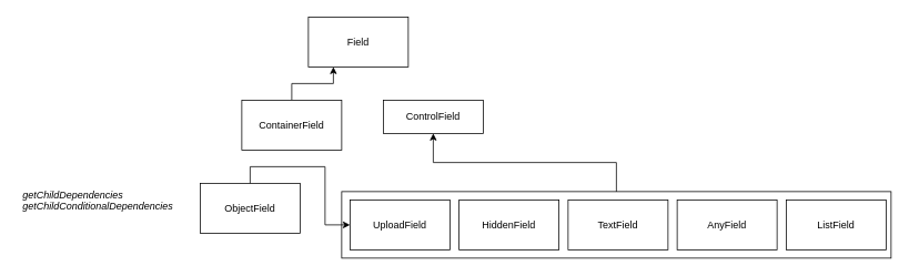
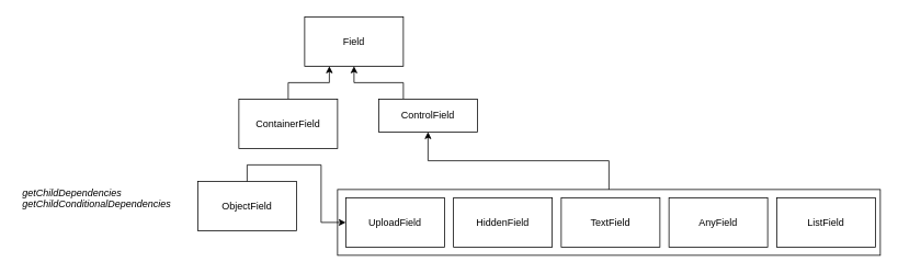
  <mxCell id="0" />
  <mxCell id="1" parent="0" />
  <mxCell id="2" value="Field" style="rounded=0;whiteSpace=wrap;html=1;" vertex="1" parent="1"><mxGeometry x="370" y="20" width="120" height="60" as="geometry" /></mxCell>
  <mxCell id="3" style="edgeStyle=orthogonalEdgeStyle;rounded=0;orthogonalLoop=1;jettySize=auto;html=1;exitX=0.5;exitY=0;exitDx=0;exitDy=0;entryX=0.25;entryY=1;entryDx=0;entryDy=0;" edge="1" parent="1" source="4" target="2"><mxGeometry relative="1" as="geometry" /></mxCell>
  <mxCell id="4" value="ContainerField" style="rounded=0;whiteSpace=wrap;html=1;" vertex="1" parent="1"><mxGeometry x="290" y="120" width="120" height="60" as="geometry" /></mxCell>
+ <mxCell id="5" style="edgeStyle=orthogonalEdgeStyle;rounded=0;orthogonalLoop=1;jettySize=auto;html=1;exitX=0.25;exitY=0;exitDx=0;exitDy=0;" edge="1" parent="1" source="6" target="2"><mxGeometry relative="1" as="geometry" /></mxCell>
  <mxCell id="6" value="ControlField" style="rounded=0;whiteSpace=wrap;html=1;" vertex="1" parent="1"><mxGeometry x="460" y="120" width="120" height="40" as="geometry" /></mxCell>
  <mxCell id="7" value="" style="group" vertex="1" connectable="0" parent="1"><mxGeometry x="20" y="220" width="340" height="60" as="geometry" /></mxCell>
  <mxCell id="8" value="ObjectField" style="rounded=0;whiteSpace=wrap;html=1;" vertex="1" parent="7"><mxGeometry x="220" width="120" height="60" as="geometry" /></mxCell>
  <mxCell id="9" value="&lt;i&gt;getChildDependencies&lt;/i&gt;&lt;div&gt;&lt;i&gt;getChildConditional&lt;/i&gt;&lt;i style=&quot;background-color: initial;&quot;&gt;Dependencies&lt;/i&gt;&lt;/div&gt;" style="text;html=1;align=left;verticalAlign=top;whiteSpace=wrap;rounded=0;spacingLeft=5;" vertex="1" parent="7"><mxGeometry width="210" height="40" as="geometry" /></mxCell>
  <mxCell id="10" style="edgeStyle=orthogonalEdgeStyle;rounded=0;orthogonalLoop=1;jettySize=auto;html=1;exitX=0.5;exitY=0;exitDx=0;exitDy=0;" edge="1" parent="1" source="8" target="11"><mxGeometry relative="1" as="geometry" /></mxCell>
  <mxCell id="11" value="UploadField" style="rounded=0;whiteSpace=wrap;html=1;" vertex="1" parent="1"><mxGeometry x="420" y="240" width="120" height="60" as="geometry" /></mxCell>
  <mxCell id="12" value="ListField" style="rounded=0;whiteSpace=wrap;html=1;" vertex="1" parent="1"><mxGeometry x="944" y="240" width="120" height="60" as="geometry" /></mxCell>
  <mxCell id="13" value="AnyField" style="rounded=0;whiteSpace=wrap;html=1;" vertex="1" parent="1"><mxGeometry x="813" y="240" width="120" height="60" as="geometry" /></mxCell>
  <mxCell id="14" value="HiddenField" style="rounded=0;whiteSpace=wrap;html=1;" vertex="1" parent="1"><mxGeometry x="551" y="240" width="120" height="60" as="geometry" /></mxCell>
  <mxCell id="15" value="TextField" style="rounded=0;whiteSpace=wrap;html=1;" vertex="1" parent="1"><mxGeometry x="682" y="240" width="120" height="60" as="geometry" /></mxCell>
  <mxCell id="16" style="edgeStyle=orthogonalEdgeStyle;rounded=0;orthogonalLoop=1;jettySize=auto;html=1;exitX=0.5;exitY=0;exitDx=0;exitDy=0;" edge="1" parent="1" source="17" target="6"><mxGeometry relative="1" as="geometry" /></mxCell>
  <mxCell id="17" value="" style="rounded=0;whiteSpace=wrap;html=1;fillColor=none;" vertex="1" parent="1"><mxGeometry x="410" y="230" width="660" height="80" as="geometry" /></mxCell>
